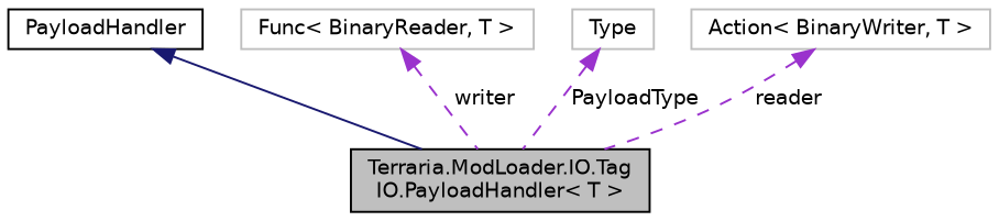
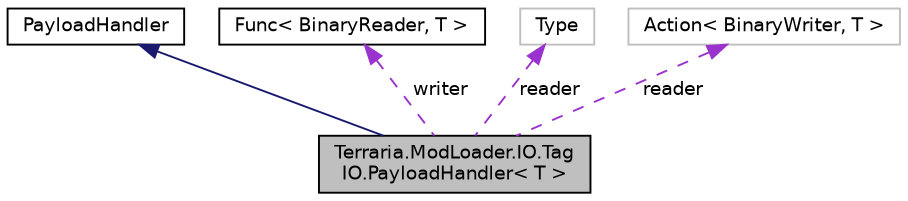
  digraph {
    node [color=grey75 fillcolor=white fontname=Helvetica fontsize=10 shape=record style=filled]
    edge [color=darkorchid3 dir=back fontname=Helvetica fontsize=10 labelfontname=Helvetica labelfontsize=10 style=dashed]
    n1 [color=black fillcolor=grey75 fontcolor=black height=0.2 label="Terraria.ModLoader.IO.Tag\lIO.PayloadHandler\< T \>" width=0.4]
    n2 [color=black height=0.2 label=PayloadHandler width=0.4]
-   n3 [height=0.2 label="Func\< BinaryReader, T \>" width=0.4]
+   n3 [color=black height=0.2 label="Func\< BinaryReader, T \>" width=0.4]
    n4 [height=0.2 label=Type width=0.4]
    n5 [height=0.2 label="Action\< BinaryWriter, T \>" width=0.4]
    n2 -> n1 [color=midnightblue style=solid]
    n3 -> n1 [label=" writer"]
-   n4 -> n1 [label=" PayloadType"]
+   n4 -> n1 [label=" reader"]
    n5 -> n1 [label=" reader"]
  }
